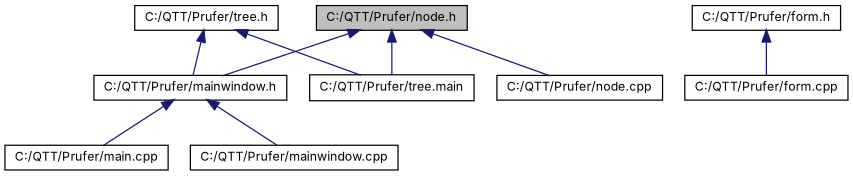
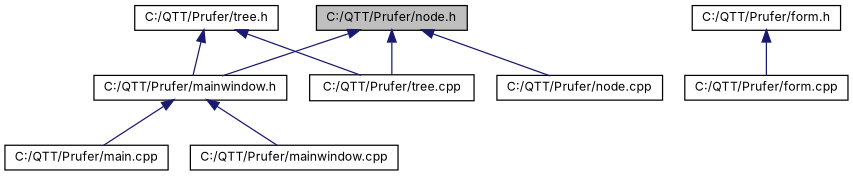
  digraph {
    fontname=Inter
    node [color=black fillcolor=white fontname=Inter fontsize=10 shape=record style=filled]
    edge [color=midnightblue dir=back fontname=Inter fontsize=10 labelfontname=Helvetica labelfontsize=10 style=solid]
    n1 [fillcolor=grey75 fontcolor=black height=0.2 label="C:/QTT/Prufer/node.h" width=0.4]
-   n2 [height=0.2 label="C:/QTT/Prufer/tree.main" width=0.4]
+   n2 [height=0.2 label="C:/QTT/Prufer/tree.cpp" width=0.4]
    n3 [height=0.2 label="C:/QTT/Prufer/node.cpp" width=0.4]
    n4 [height=0.2 label="C:/QTT/Prufer/mainwindow.h" width=0.4]
    n5 [height=0.2 label="C:/QTT/Prufer/tree.h" width=0.4]
    n6 [height=0.2 label="C:/QTT/Prufer/form.h" width=0.4]
    n7 [height=0.2 label="C:/QTT/Prufer/form.cpp" width=0.4]
    n8 [height=0.2 label="C:/QTT/Prufer/main.cpp" width=0.4]
    n9 [height=0.2 label="C:/QTT/Prufer/mainwindow.cpp" width=0.4]
    n1 -> n2
    n1 -> n3
    n1 -> n4
    n4 -> n8
    n4 -> n9
    n5 -> n2
    n5 -> n4
    n6 -> n7
  }
